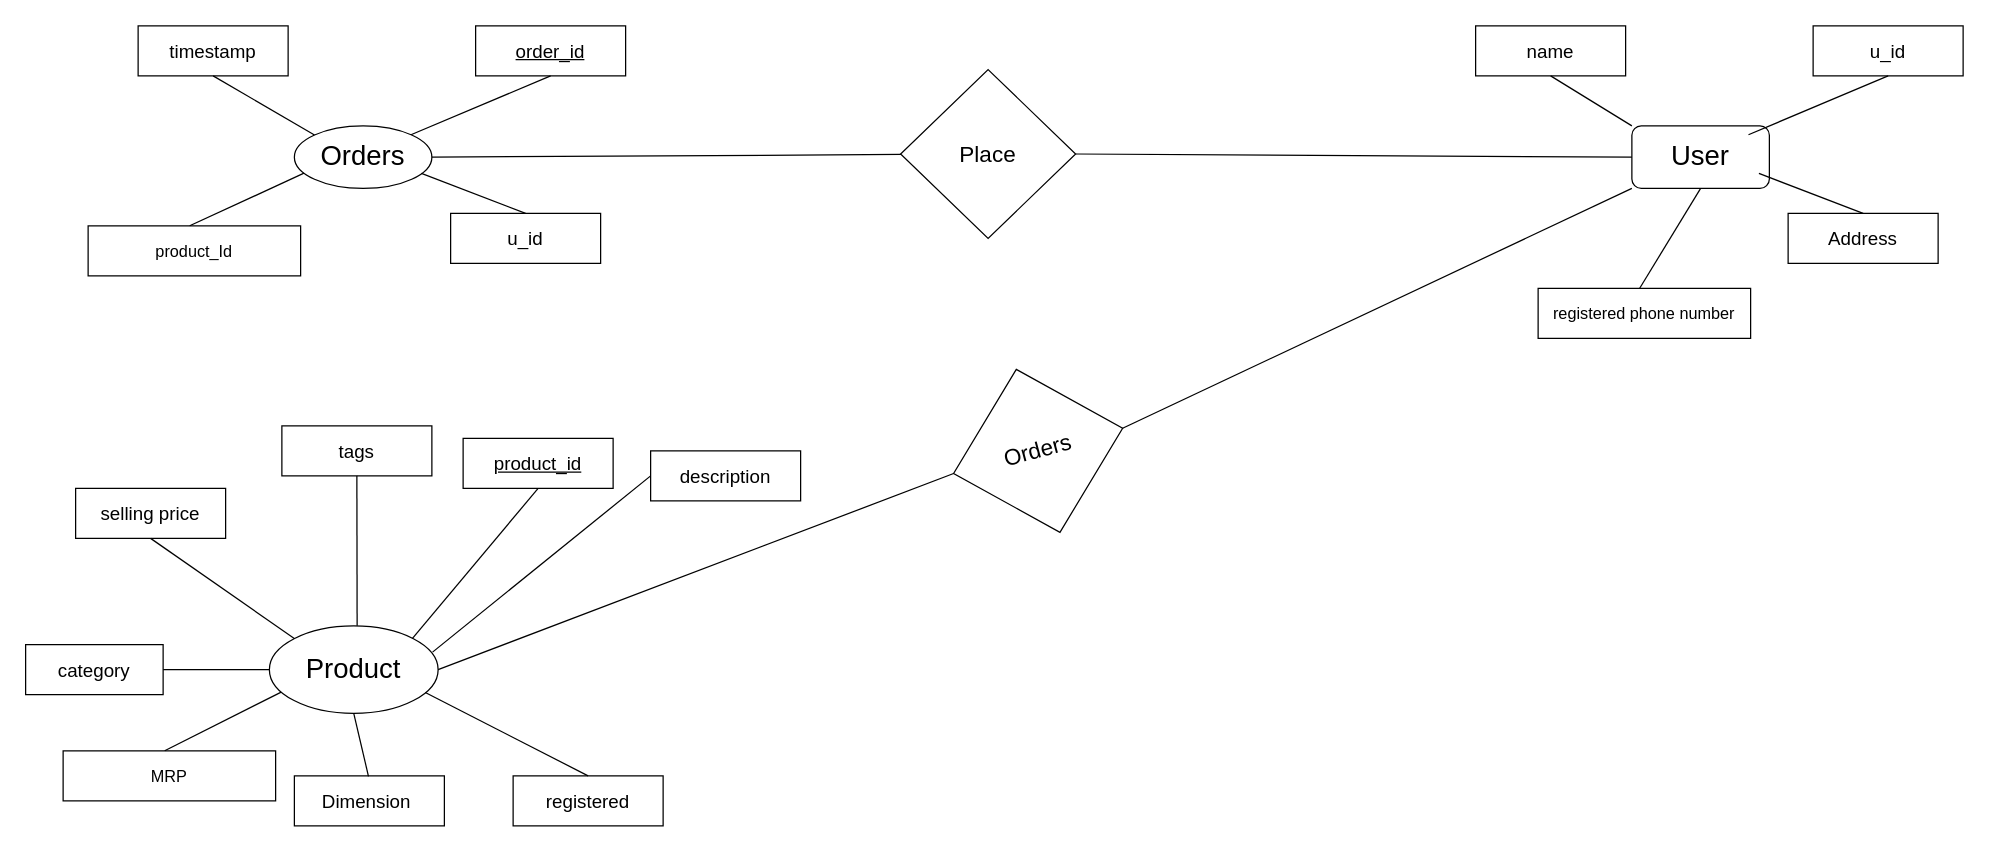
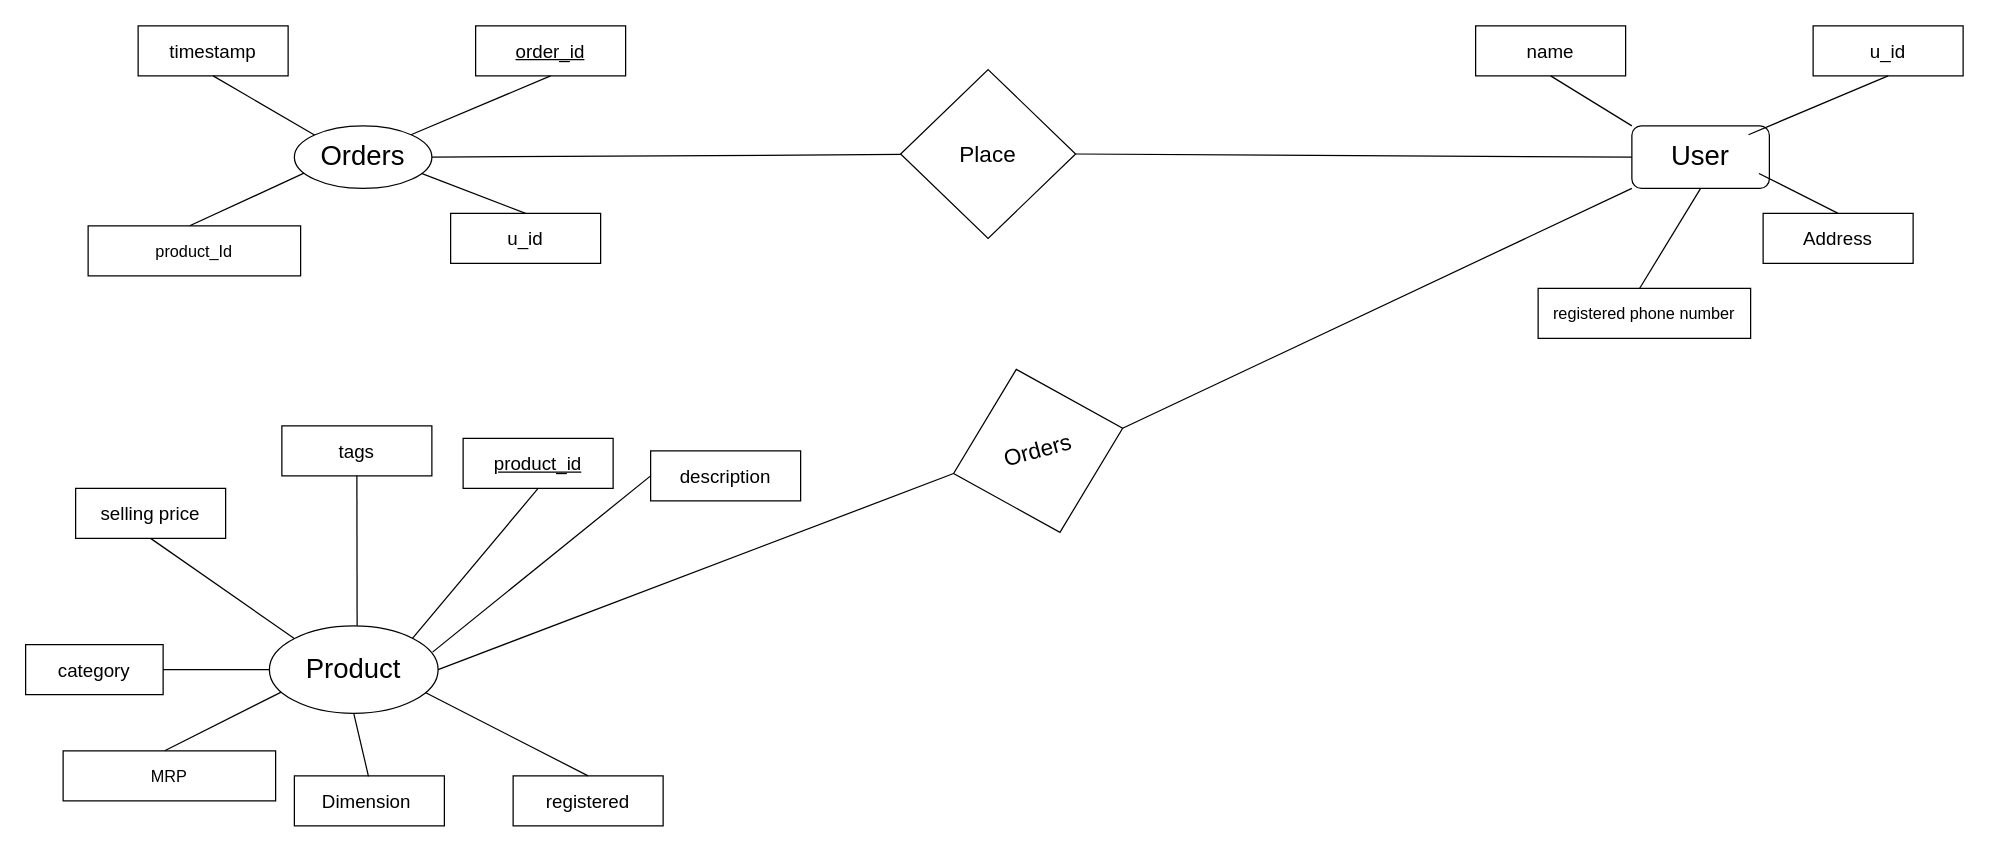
  <mxCell id="0" />
  <mxCell id="1" parent="0" />
  <mxCell id="2" value="&lt;font style=&quot;font-size: 15px;&quot;&gt;name&lt;/font&gt;" style="rounded=0;whiteSpace=wrap;html=1;" vertex="1" parent="1"><mxGeometry x="1180" y="20" width="120" height="40" as="geometry" /></mxCell>
  <mxCell id="3" value="&lt;font style=&quot;font-size: 22px;&quot;&gt;User&lt;/font&gt;" style="whiteSpace=wrap;html=1;rounded=1;" vertex="1" parent="1"><mxGeometry x="1305" y="100" width="110" height="50" as="geometry" /></mxCell>
  <mxCell id="4" value="&lt;span style=&quot;font-size: 15px;&quot;&gt;u_id&lt;/span&gt;" style="rounded=0;whiteSpace=wrap;html=1;" vertex="1" parent="1"><mxGeometry x="1450" y="20" width="120" height="40" as="geometry" /></mxCell>
  <mxCell id="5" value="" style="endArrow=none;html=1;rounded=0;fontSize=15;exitX=0;exitY=0;exitDx=0;exitDy=0;entryX=0.5;entryY=1;entryDx=0;entryDy=0;" edge="1" parent="1" source="3" target="2"><mxGeometry width="50" height="50" relative="1" as="geometry"><mxPoint x="1335" y="110" as="sourcePoint" /><mxPoint x="1385" y="60" as="targetPoint" /></mxGeometry></mxCell>
  <mxCell id="6" value="" style="endArrow=none;html=1;rounded=0;fontSize=15;entryX=0.5;entryY=1;entryDx=0;entryDy=0;exitX=0.848;exitY=0.142;exitDx=0;exitDy=0;exitPerimeter=0;" edge="1" parent="1" source="3" target="4"><mxGeometry width="50" height="50" relative="1" as="geometry"><mxPoint x="1410" y="120" as="sourcePoint" /><mxPoint x="1410" y="80" as="targetPoint" /></mxGeometry></mxCell>
- <mxCell id="7" value="&lt;font style=&quot;font-size: 15px;&quot;&gt;Address&lt;/font&gt;" style="rounded=0;whiteSpace=wrap;html=1;" vertex="1" parent="1"><mxGeometry x="1430" y="170" width="120" height="40" as="geometry" /></mxCell>
+ <mxCell id="7" value="&lt;font style=&quot;font-size: 15px;&quot;&gt;Address&lt;/font&gt;" style="rounded=0;whiteSpace=wrap;html=1;" vertex="1" parent="1"><mxGeometry x="1410" y="170" width="120" height="40" as="geometry" /></mxCell>
  <mxCell id="8" value="" style="endArrow=none;html=1;rounded=0;fontSize=15;exitX=0.924;exitY=0.761;exitDx=0;exitDy=0;entryX=0.5;entryY=0;entryDx=0;entryDy=0;exitPerimeter=0;" edge="1" parent="1" source="3" target="7"><mxGeometry width="50" height="50" relative="1" as="geometry"><mxPoint x="1415" y="120" as="sourcePoint" /><mxPoint x="1415" y="80" as="targetPoint" /></mxGeometry></mxCell>
  <mxCell id="9" value="&lt;font style=&quot;font-size: 13px;&quot;&gt;registered phone number&lt;/font&gt;" style="rounded=0;whiteSpace=wrap;html=1;" vertex="1" parent="1"><mxGeometry x="1230" y="230" width="170" height="40" as="geometry" /></mxCell>
  <mxCell id="10" value="" style="endArrow=none;html=1;rounded=0;fontSize=15;exitX=0.5;exitY=1;exitDx=0;exitDy=0;entryX=0.478;entryY=-0.002;entryDx=0;entryDy=0;entryPerimeter=0;" edge="1" parent="1" source="3" target="9"><mxGeometry width="50" height="50" relative="1" as="geometry"><mxPoint x="1425" y="135" as="sourcePoint" /><mxPoint x="1400" y="170" as="targetPoint" /></mxGeometry></mxCell>
  <mxCell id="11" value="&lt;span style=&quot;font-size: 15px;&quot;&gt;timestamp&lt;/span&gt;" style="rounded=0;whiteSpace=wrap;html=1;" vertex="1" parent="1"><mxGeometry x="110" y="20" width="120" height="40" as="geometry" /></mxCell>
  <mxCell id="12" value="&lt;font style=&quot;font-size: 22px;&quot;&gt;Orders&lt;/font&gt;" style="ellipse;whiteSpace=wrap;html=1;" vertex="1" parent="1"><mxGeometry x="235" y="100" width="110" height="50" as="geometry" /></mxCell>
  <mxCell id="13" value="&lt;span style=&quot;font-size: 15px;&quot;&gt;&lt;u&gt;order_id&lt;/u&gt;&lt;/span&gt;" style="rounded=0;whiteSpace=wrap;html=1;" vertex="1" parent="1"><mxGeometry x="380" y="20" width="120" height="40" as="geometry" /></mxCell>
  <mxCell id="14" value="" style="endArrow=none;html=1;rounded=0;fontSize=15;exitX=0;exitY=0;exitDx=0;exitDy=0;entryX=0.5;entryY=1;entryDx=0;entryDy=0;" edge="1" parent="1" source="12" target="11"><mxGeometry width="50" height="50" relative="1" as="geometry"><mxPoint x="265" y="110" as="sourcePoint" /><mxPoint x="315" y="60" as="targetPoint" /></mxGeometry></mxCell>
  <mxCell id="15" value="" style="endArrow=none;html=1;rounded=0;fontSize=15;entryX=0.5;entryY=1;entryDx=0;entryDy=0;exitX=0.848;exitY=0.142;exitDx=0;exitDy=0;exitPerimeter=0;" edge="1" parent="1" source="12" target="13"><mxGeometry width="50" height="50" relative="1" as="geometry"><mxPoint x="340" y="120" as="sourcePoint" /><mxPoint x="340" y="80" as="targetPoint" /></mxGeometry></mxCell>
  <mxCell id="16" value="&lt;span style=&quot;font-size: 15px;&quot;&gt;u_id&lt;/span&gt;" style="rounded=0;whiteSpace=wrap;html=1;" vertex="1" parent="1"><mxGeometry x="360" y="170" width="120" height="40" as="geometry" /></mxCell>
  <mxCell id="17" value="" style="endArrow=none;html=1;rounded=0;fontSize=15;exitX=0.924;exitY=0.761;exitDx=0;exitDy=0;entryX=0.5;entryY=0;entryDx=0;entryDy=0;exitPerimeter=0;" edge="1" parent="1" source="12" target="16"><mxGeometry width="50" height="50" relative="1" as="geometry"><mxPoint x="345" y="120" as="sourcePoint" /><mxPoint x="345" y="80" as="targetPoint" /></mxGeometry></mxCell>
  <mxCell id="18" value="&lt;span style=&quot;font-size: 13px;&quot;&gt;product_Id&lt;/span&gt;" style="rounded=0;whiteSpace=wrap;html=1;" vertex="1" parent="1"><mxGeometry x="70" y="180" width="170" height="40" as="geometry" /></mxCell>
  <mxCell id="19" value="" style="endArrow=none;html=1;rounded=0;fontSize=15;exitX=0.07;exitY=0.757;exitDx=0;exitDy=0;exitPerimeter=0;entryX=0.478;entryY=-0.002;entryDx=0;entryDy=0;entryPerimeter=0;" edge="1" parent="1" source="12" target="18"><mxGeometry width="50" height="50" relative="1" as="geometry"><mxPoint x="355" y="135" as="sourcePoint" /><mxPoint x="330" y="170" as="targetPoint" /></mxGeometry></mxCell>
  <mxCell id="20" value="&lt;span style=&quot;font-size: 18px;&quot;&gt;Place&lt;/span&gt;" style="rhombus;whiteSpace=wrap;html=1;fontSize=13;" vertex="1" parent="1"><mxGeometry x="720" y="55" width="140" height="135" as="geometry" /></mxCell>
  <mxCell id="21" value="" style="endArrow=none;html=1;rounded=0;fontSize=13;exitX=1;exitY=0.5;exitDx=0;exitDy=0;" edge="1" parent="1" source="12" target="20"><mxGeometry width="50" height="50" relative="1" as="geometry"><mxPoint x="830" y="250" as="sourcePoint" /><mxPoint x="880" y="200" as="targetPoint" /></mxGeometry></mxCell>
  <mxCell id="22" value="" style="endArrow=none;html=1;rounded=0;fontSize=13;exitX=1;exitY=0.5;exitDx=0;exitDy=0;entryX=0;entryY=0.5;entryDx=0;entryDy=0;" edge="1" parent="1" source="20" target="3"><mxGeometry width="50" height="50" relative="1" as="geometry"><mxPoint x="860" y="123.55" as="sourcePoint" /><mxPoint x="1300" y="100" as="targetPoint" /></mxGeometry></mxCell>
  <mxCell id="23" value="&lt;span style=&quot;font-size: 15px;&quot;&gt;selling price&lt;/span&gt;" style="rounded=0;whiteSpace=wrap;html=1;" vertex="1" parent="1"><mxGeometry x="60" y="390" width="120" height="40" as="geometry" /></mxCell>
  <mxCell id="24" value="&lt;font style=&quot;font-size: 22px;&quot;&gt;Product&lt;/font&gt;" style="ellipse;whiteSpace=wrap;html=1;" vertex="1" parent="1"><mxGeometry x="215" y="500" width="135" height="70" as="geometry" /></mxCell>
  <mxCell id="25" value="&lt;span style=&quot;font-size: 15px;&quot;&gt;&lt;u&gt;product_id&lt;/u&gt;&lt;/span&gt;" style="rounded=0;whiteSpace=wrap;html=1;" vertex="1" parent="1"><mxGeometry x="370" y="350" width="120" height="40" as="geometry" /></mxCell>
  <mxCell id="26" value="" style="endArrow=none;html=1;rounded=0;fontSize=15;exitX=0;exitY=0;exitDx=0;exitDy=0;entryX=0.5;entryY=1;entryDx=0;entryDy=0;" edge="1" parent="1" source="24" target="23"><mxGeometry width="50" height="50" relative="1" as="geometry"><mxPoint x="245" y="510" as="sourcePoint" /><mxPoint x="295" y="460" as="targetPoint" /></mxGeometry></mxCell>
  <mxCell id="27" value="" style="endArrow=none;html=1;rounded=0;fontSize=15;entryX=0.5;entryY=1;entryDx=0;entryDy=0;exitX=0.848;exitY=0.142;exitDx=0;exitDy=0;exitPerimeter=0;" edge="1" parent="1" source="24" target="25"><mxGeometry width="50" height="50" relative="1" as="geometry"><mxPoint x="320" y="520" as="sourcePoint" /><mxPoint x="320" y="480" as="targetPoint" /></mxGeometry></mxCell>
  <mxCell id="28" value="&lt;span style=&quot;font-size: 15px;&quot;&gt;registered&lt;/span&gt;" style="rounded=0;whiteSpace=wrap;html=1;" vertex="1" parent="1"><mxGeometry x="410" y="620" width="120" height="40" as="geometry" /></mxCell>
  <mxCell id="29" value="" style="endArrow=none;html=1;rounded=0;fontSize=15;exitX=0.924;exitY=0.761;exitDx=0;exitDy=0;entryX=0.5;entryY=0;entryDx=0;entryDy=0;exitPerimeter=0;" edge="1" parent="1" source="24" target="28"><mxGeometry width="50" height="50" relative="1" as="geometry"><mxPoint x="325" y="520" as="sourcePoint" /><mxPoint x="325" y="480" as="targetPoint" /></mxGeometry></mxCell>
  <mxCell id="30" value="&lt;span style=&quot;font-size: 13px;&quot;&gt;MRP&lt;/span&gt;" style="rounded=0;whiteSpace=wrap;html=1;" vertex="1" parent="1"><mxGeometry x="50" y="600" width="170" height="40" as="geometry" /></mxCell>
  <mxCell id="31" value="" style="endArrow=none;html=1;rounded=0;fontSize=15;exitX=0.07;exitY=0.757;exitDx=0;exitDy=0;exitPerimeter=0;entryX=0.478;entryY=-0.002;entryDx=0;entryDy=0;entryPerimeter=0;" edge="1" parent="1" source="24" target="30"><mxGeometry width="50" height="50" relative="1" as="geometry"><mxPoint x="335" y="535" as="sourcePoint" /><mxPoint x="310" y="570" as="targetPoint" /></mxGeometry></mxCell>
  <mxCell id="32" value="&lt;span style=&quot;font-size: 15px;&quot;&gt;description&lt;/span&gt;" style="rounded=0;whiteSpace=wrap;html=1;" vertex="1" parent="1"><mxGeometry x="520" y="360" width="120" height="40" as="geometry" /></mxCell>
  <mxCell id="33" value="" style="endArrow=none;html=1;rounded=0;fontSize=15;exitX=0.967;exitY=0.3;exitDx=0;exitDy=0;entryX=0;entryY=0.5;entryDx=0;entryDy=0;exitPerimeter=0;" edge="1" parent="1" source="24" target="32"><mxGeometry width="50" height="50" relative="1" as="geometry"><mxPoint x="350" y="530" as="sourcePoint" /><mxPoint x="447.26" y="576.73" as="targetPoint" /></mxGeometry></mxCell>
  <mxCell id="34" value="&lt;span style=&quot;font-size: 15px;&quot;&gt;category&lt;/span&gt;" style="rounded=0;whiteSpace=wrap;html=1;" vertex="1" parent="1"><mxGeometry x="20" y="515" width="110" height="40" as="geometry" /></mxCell>
  <mxCell id="35" value="" style="endArrow=none;html=1;rounded=0;fontSize=15;exitX=1;exitY=0.5;exitDx=0;exitDy=0;entryX=0;entryY=0.5;entryDx=0;entryDy=0;" edge="1" parent="1" source="34" target="24"><mxGeometry width="50" height="50" relative="1" as="geometry"><mxPoint x="159.995" y="529.51" as="sourcePoint" /><mxPoint x="219.86" y="530.49" as="targetPoint" /></mxGeometry></mxCell>
  <mxCell id="36" value="&lt;span style=&quot;font-size: 15px;&quot;&gt;Dimension&amp;nbsp;&lt;/span&gt;" style="rounded=0;whiteSpace=wrap;html=1;" vertex="1" parent="1"><mxGeometry x="235" y="620" width="120" height="40" as="geometry" /></mxCell>
  <mxCell id="37" value="" style="endArrow=none;html=1;rounded=0;fontSize=18;exitX=0.494;exitY=0.008;exitDx=0;exitDy=0;exitPerimeter=0;entryX=0.5;entryY=1;entryDx=0;entryDy=0;" edge="1" parent="1" source="36" target="24"><mxGeometry width="50" height="50" relative="1" as="geometry"><mxPoint x="260" y="550" as="sourcePoint" /><mxPoint x="310" y="500" as="targetPoint" /></mxGeometry></mxCell>
  <mxCell id="38" value="&lt;span style=&quot;font-size: 15px;&quot;&gt;tags&lt;/span&gt;" style="rounded=0;whiteSpace=wrap;html=1;" vertex="1" parent="1"><mxGeometry x="225" y="340" width="120" height="40" as="geometry" /></mxCell>
  <mxCell id="39" value="" style="endArrow=none;html=1;rounded=0;fontSize=18;exitX=0.52;exitY=-0.001;exitDx=0;exitDy=0;exitPerimeter=0;entryX=0.5;entryY=1;entryDx=0;entryDy=0;" edge="1" parent="1" source="24" target="38"><mxGeometry width="50" height="50" relative="1" as="geometry"><mxPoint x="300.89" y="510.32" as="sourcePoint" /><mxPoint x="289.11" y="460" as="targetPoint" /></mxGeometry></mxCell>
  <mxCell id="40" value="&lt;span style=&quot;font-size: 18px;&quot;&gt;Orders&lt;/span&gt;" style="rhombus;whiteSpace=wrap;html=1;fontSize=13;rotation=-15;" vertex="1" parent="1"><mxGeometry x="760" y="292.5" width="140" height="135" as="geometry" /></mxCell>
  <mxCell id="41" value="" style="endArrow=none;html=1;rounded=0;fontSize=18;exitX=1;exitY=0.5;exitDx=0;exitDy=0;entryX=0;entryY=0.5;entryDx=0;entryDy=0;" edge="1" parent="1" source="24" target="40"><mxGeometry width="50" height="50" relative="1" as="geometry"><mxPoint x="990" y="260" as="sourcePoint" /><mxPoint x="1040" y="210" as="targetPoint" /></mxGeometry></mxCell>
  <mxCell id="42" value="" style="endArrow=none;html=1;rounded=0;fontSize=18;exitX=1;exitY=0.5;exitDx=0;exitDy=0;entryX=0;entryY=1;entryDx=0;entryDy=0;" edge="1" parent="1" source="40" target="3"><mxGeometry width="50" height="50" relative="1" as="geometry"><mxPoint x="850" y="280" as="sourcePoint" /><mxPoint x="900" y="230" as="targetPoint" /></mxGeometry></mxCell>
